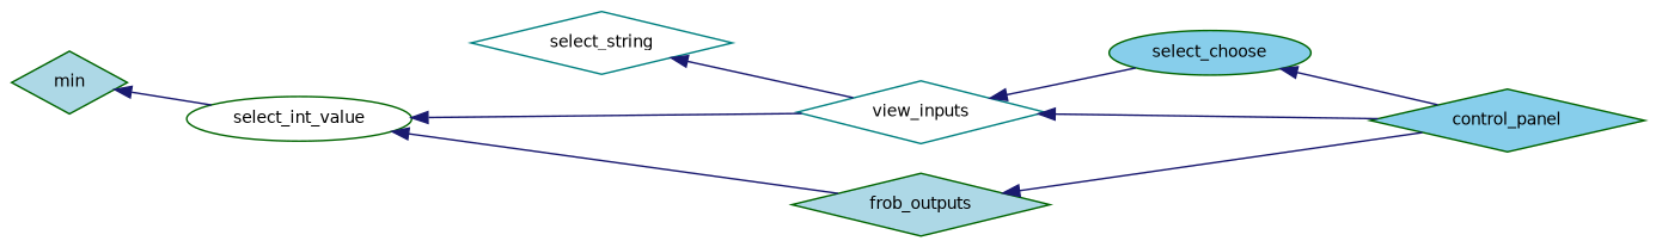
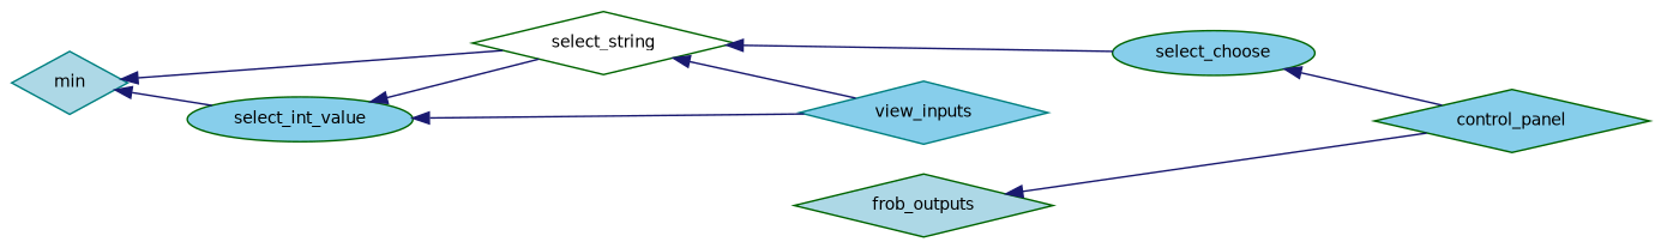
  digraph {
    rankdir=LR
    node [color=darkgreen fillcolor=white fontname=Helvetica fontsize=10 shape=diamond style=filled]
    edge [color=midnightblue dir=back fontname=Helvetica fontsize=10 labelfontname=Helvetica labelfontsize=10 style=solid]
-   n1 [fillcolor=lightblue fontcolor=black height=0.2 label=min width=0.4]
-   n2 [height=0.2 label=select_int_value shape=ellipse width=0.4]
-   n3 [color=teal height=0.2 label=select_string width=0.4]
-   n4 [color=teal height=0.2 label=view_inputs width=0.4]
+   n1 [color=teal fillcolor=lightblue fontcolor=black height=0.2 label=min width=0.4]
+   n2 [fillcolor=skyblue height=0.2 label=select_int_value shape=ellipse width=0.4]
+   n3 [height=0.2 label=select_string width=0.4]
+   n4 [color=teal fillcolor=skyblue height=0.2 label=view_inputs width=0.4]
    n5 [fillcolor=lightblue height=0.2 label=frob_outputs width=0.4]
    n6 [fillcolor=skyblue height=0.2 label=select_choose shape=ellipse width=0.4]
    n7 [fillcolor=skyblue height=0.2 label=control_panel width=0.4]
    n1 -> n2
+   n1 -> n3
    n2 -> n4
-   n2 -> n5
+   n2 -> n3
    n3 -> n4
-   n4 -> n6
-   n4 -> n7
+   n3 -> n6
    n5 -> n7
    n6 -> n7
  }
